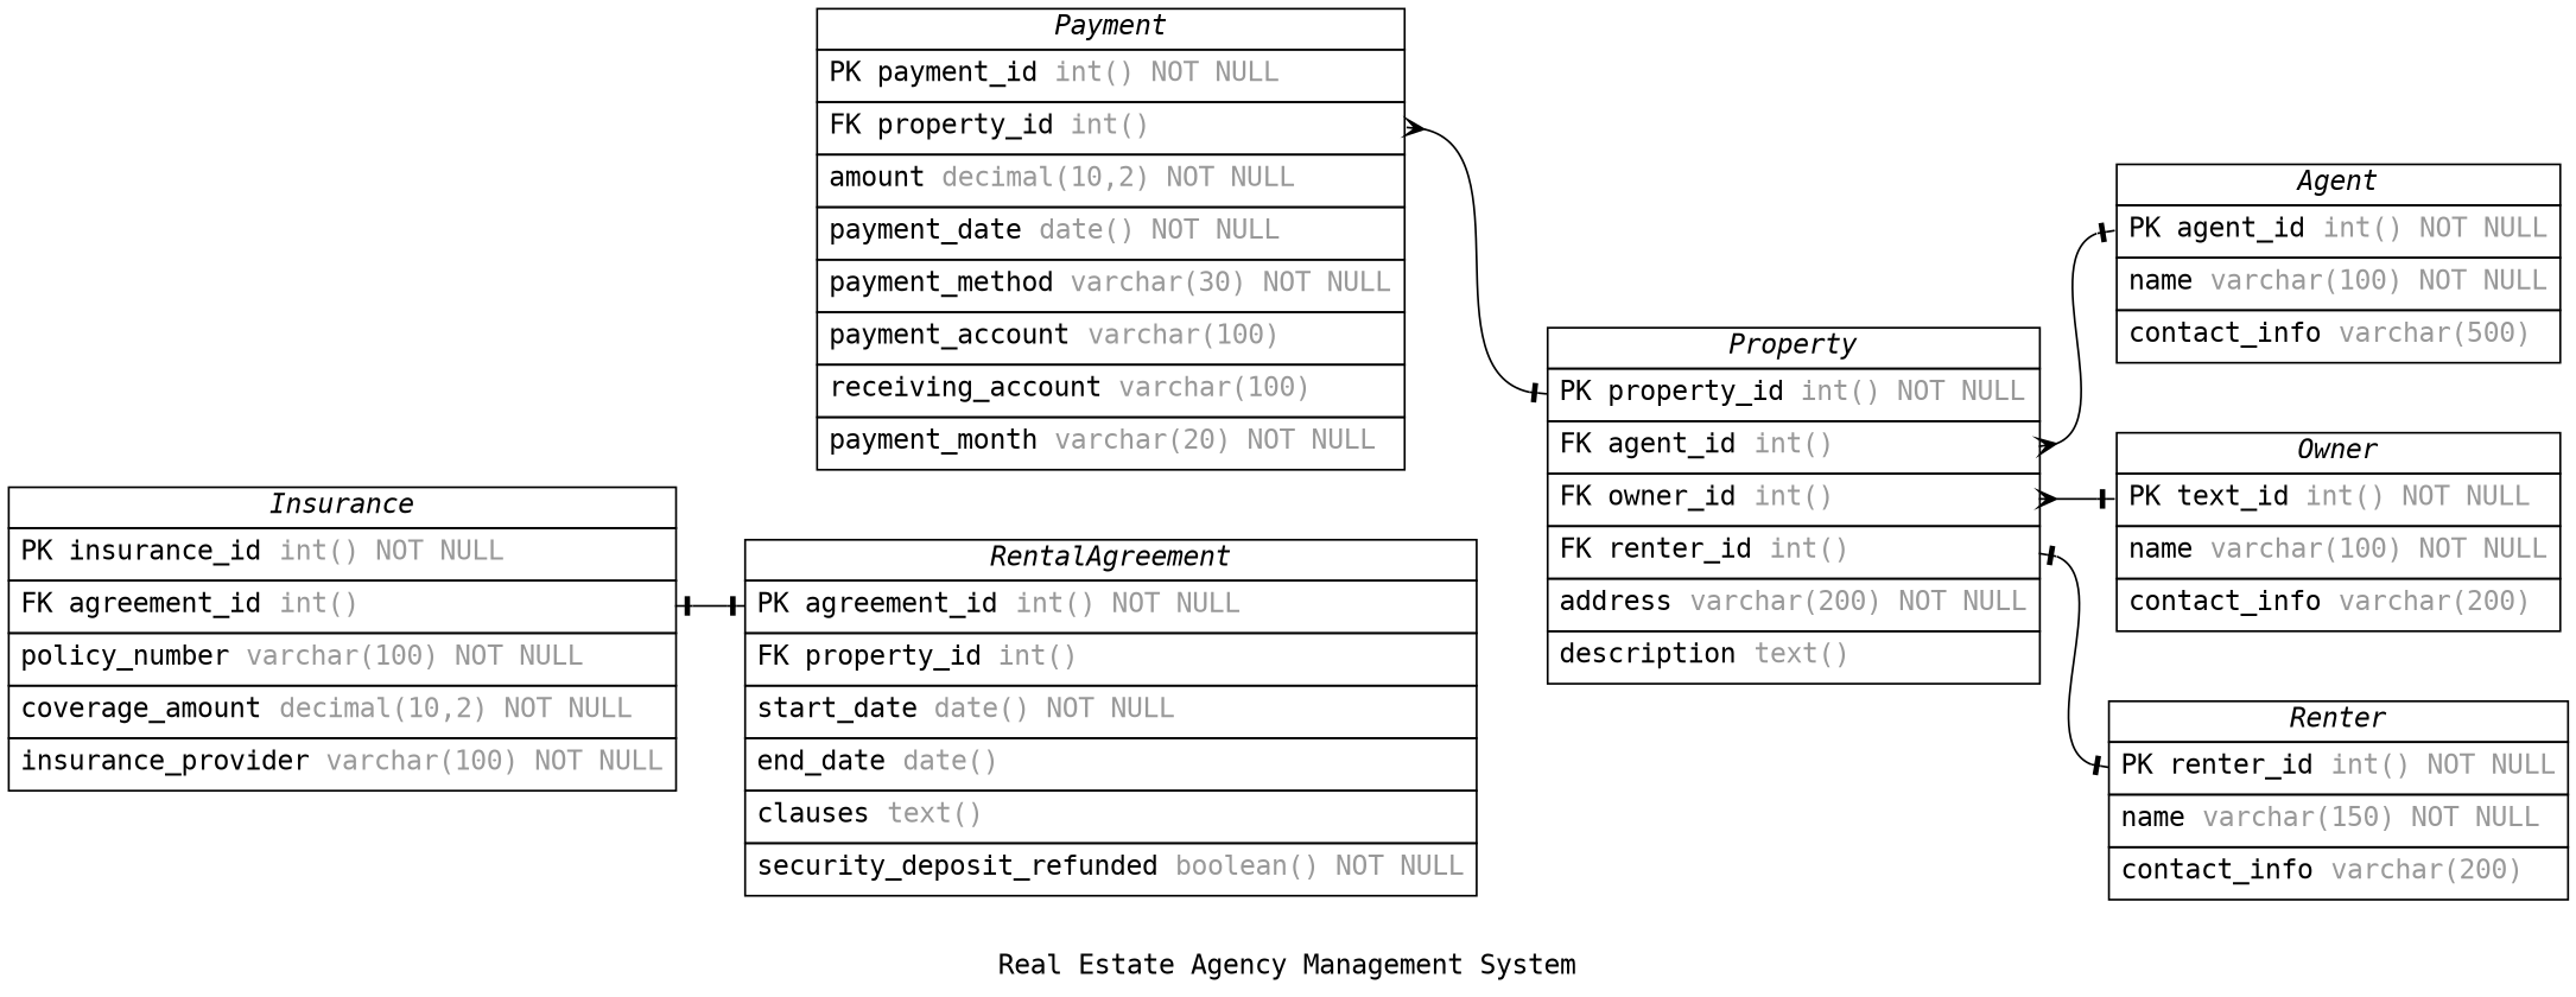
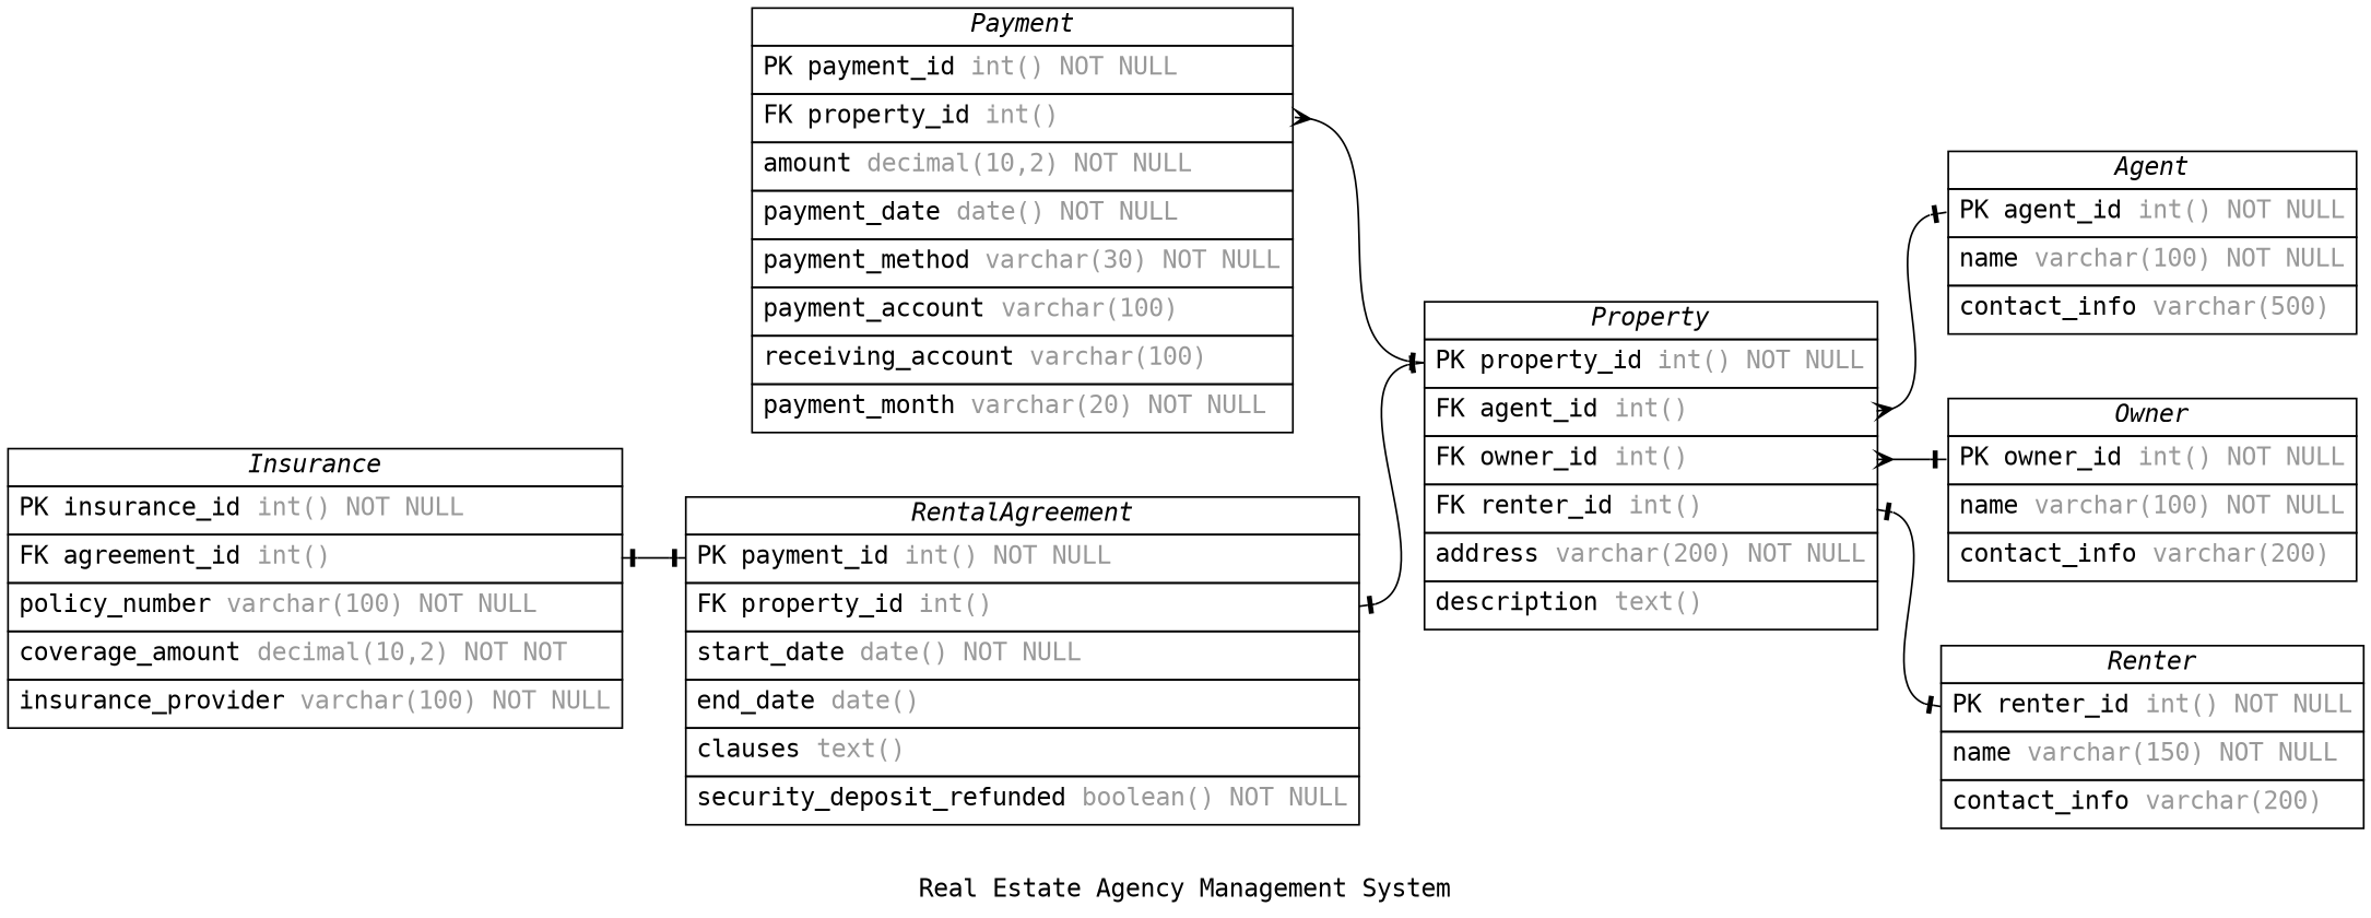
  digraph {
    concentrate=true
    fontname="DejaVu Sans Mono"
    label="Real Estate Agency Management System"
    nodesep=0.5
    rankdir=LR
    splines=spline
    node [fontname="DejaVu Sans Mono" shape=plain]
    edge [arrowhead=noneotee arrowsize=0.9 arrowtail=ocrow dir=both fontname="DejaVu Sans Mono" fontsize=12 headport=property_id labelangle=32 labeldistance=1.8 penwidth=1.0 tailport=property_id]
    n1 [label=<         <table border="0" cellborder="1" cellspacing="0" >         <tr><td><i>Agent</i></td></tr>         <tr><td port="agent_id" align="left" cellpadding="5">PK agent_id <font color="grey60">int() NOT NULL</font></td></tr>         <tr><td port="name" align="left" cellpadding="5">name <font color="grey60">varchar(100) NOT NULL</font></td></tr>         <tr><td port="contact_info" align="left" cellpadding="5">contact_info <font color="grey60">varchar(500)</font></td></tr>     </table>>]
-   n2 [label=<         <table border="0" cellborder="1" cellspacing="0" >         <tr><td><i>Owner</i></td></tr>         <tr><td port="owner_id" align="left" cellpadding="5">PK text_id <font color="grey60">int() NOT NULL</font></td></tr>         <tr><td port="name" align="left" cellpadding="5">name <font color="grey60">varchar(100) NOT NULL</font></td></tr>         <tr><td port="contact_info" align="left" cellpadding="5">contact_info <font color="grey60">varchar(200)</font></td></tr>     </table>>]
+   n2 [label=<         <table border="0" cellborder="1" cellspacing="0" >         <tr><td><i>Owner</i></td></tr>         <tr><td port="owner_id" align="left" cellpadding="5">PK owner_id <font color="grey60">int() NOT NULL</font></td></tr>         <tr><td port="name" align="left" cellpadding="5">name <font color="grey60">varchar(100) NOT NULL</font></td></tr>         <tr><td port="contact_info" align="left" cellpadding="5">contact_info <font color="grey60">varchar(200)</font></td></tr>     </table>>]
    n3 [label=<         <table border="0" cellborder="1" cellspacing="0" >         <tr><td><i>Renter</i></td></tr>         <tr><td port="renter_id" align="left" cellpadding="5">PK renter_id <font color="grey60">int() NOT NULL</font></td></tr>         <tr><td port="name" align="left" cellpadding="5">name <font color="grey60">varchar(150) NOT NULL</font></td></tr>         <tr><td port="contact_info" align="left" cellpadding="5">contact_info <font color="grey60">varchar(200)</font></td></tr>     </table>>]
    n4 [label=<         <table border="0" cellborder="1" cellspacing="0" >         <tr><td><i>Property</i></td></tr>         <tr><td port="property_id" align="left" cellpadding="5">PK property_id <font color="grey60">int() NOT NULL</font></td></tr>         <tr><td port="agent_id" align="left" cellpadding="5">FK agent_id <font color="grey60">int()</font></td></tr>         <tr><td port="owner_id" align="left" cellpadding="5">FK owner_id <font color="grey60">int()</font></td></tr>         <tr><td port="renter_id" align="left" cellpadding="5">FK renter_id <font color="grey60">int()</font></td></tr>         <tr><td port="address" align="left" cellpadding="5">address <font color="grey60">varchar(200) NOT NULL</font></td></tr>         <tr><td port="description" align="left" cellpadding="5">description <font color="grey60">text()</font></td></tr>     </table>>]
    n5 [label=<         <table border="0" cellborder="1" cellspacing="0" >         <tr><td><i>Payment</i></td></tr>         <tr><td port="payment_id" align="left" cellpadding="5">PK payment_id <font color="grey60">int() NOT NULL</font></td></tr>         <tr><td port="property_id" align="left" cellpadding="5">FK property_id <font color="grey60">int()</font></td></tr>         <tr><td port="amount" align="left" cellpadding="5">amount <font color="grey60">decimal(10,2) NOT NULL</font></td></tr>         <tr><td port="payment_date" align="left" cellpadding="5">payment_date <font color="grey60">date() NOT NULL</font></td></tr>         <tr><td port="payment_method" align="left" cellpadding="5">payment_method <font color="grey60">varchar(30) NOT NULL</font></td></tr>         <tr><td port="payment_account" align="left" cellpadding="5">payment_account <font color="grey60">varchar(100)</font></td></tr>         <tr><td port="receiving_account" align="left" cellpadding="5">receiving_account <font color="grey60">varchar(100)</font></td></tr>         <tr><td port="payment_month" align="left" cellpadding="5">payment_month <font color="grey60">varchar(20) NOT NULL</font></td></tr>     </table>>]
-   n6 [label=<         <table border="0" cellborder="1" cellspacing="0" >         <tr><td><i>RentalAgreement</i></td></tr>         <tr><td port="agreement_id" align="left" cellpadding="5">PK agreement_id <font color="grey60">int() NOT NULL</font></td></tr>         <tr><td port="property_id" align="left" cellpadding="5">FK property_id <font color="grey60">int()</font></td></tr>         <tr><td port="start_date" align="left" cellpadding="5">start_date <font color="grey60">date() NOT NULL</font></td></tr>         <tr><td port="end_date" align="left" cellpadding="5">end_date <font color="grey60">date()</font></td></tr>         <tr><td port="clauses" align="left" cellpadding="5">clauses <font color="grey60">text()</font></td></tr>         <tr><td port="security_deposit_refunded" align="left" cellpadding="5">security_deposit_refunded <font color="grey60">boolean() NOT NULL</font></td></tr>     </table>>]
-   n7 [label=<         <table border="0" cellborder="1" cellspacing="0" >         <tr><td><i>Insurance</i></td></tr>         <tr><td port="insurance_id" align="left" cellpadding="5">PK insurance_id <font color="grey60">int() NOT NULL</font></td></tr>         <tr><td port="agreement_id" align="left" cellpadding="5">FK agreement_id <font color="grey60">int()</font></td></tr>         <tr><td port="policy_number" align="left" cellpadding="5">policy_number <font color="grey60">varchar(100) NOT NULL</font></td></tr>         <tr><td port="coverage_amount" align="left" cellpadding="5">coverage_amount <font color="grey60">decimal(10,2) NOT NULL</font></td></tr>         <tr><td port="insurance_provider" align="left" cellpadding="5">insurance_provider <font color="grey60">varchar(100) NOT NULL</font></td></tr>     </table>>]
+   n6 [label=<         <table border="0" cellborder="1" cellspacing="0" >         <tr><td><i>RentalAgreement</i></td></tr>         <tr><td port="agreement_id" align="left" cellpadding="5">PK payment_id <font color="grey60">int() NOT NULL</font></td></tr>         <tr><td port="property_id" align="left" cellpadding="5">FK property_id <font color="grey60">int()</font></td></tr>         <tr><td port="start_date" align="left" cellpadding="5">start_date <font color="grey60">date() NOT NULL</font></td></tr>         <tr><td port="end_date" align="left" cellpadding="5">end_date <font color="grey60">date()</font></td></tr>         <tr><td port="clauses" align="left" cellpadding="5">clauses <font color="grey60">text()</font></td></tr>         <tr><td port="security_deposit_refunded" align="left" cellpadding="5">security_deposit_refunded <font color="grey60">boolean() NOT NULL</font></td></tr>     </table>>]
+   n7 [label=<         <table border="0" cellborder="1" cellspacing="0" >         <tr><td><i>Insurance</i></td></tr>         <tr><td port="insurance_id" align="left" cellpadding="5">PK insurance_id <font color="grey60">int() NOT NULL</font></td></tr>         <tr><td port="agreement_id" align="left" cellpadding="5">FK agreement_id <font color="grey60">int()</font></td></tr>         <tr><td port="policy_number" align="left" cellpadding="5">policy_number <font color="grey60">varchar(100) NOT NULL</font></td></tr>         <tr><td port="coverage_amount" align="left" cellpadding="5">coverage_amount <font color="grey60">decimal(10,2) NOT NOT</font></td></tr>         <tr><td port="insurance_provider" align="left" cellpadding="5">insurance_provider <font color="grey60">varchar(100) NOT NULL</font></td></tr>     </table>>]
    n4 -> n1 [headport=agent_id tailport=agent_id]
    n4 -> n2 [headport=owner_id tailport=owner_id]
    n4 -> n3 [arrowtail=noneotee headport=renter_id tailport=renter_id]
    n5 -> n4
+   n6 -> n4 [arrowtail=noneotee]
    n7 -> n6 [arrowtail=noneotee headport=agreement_id tailport=agreement_id]
  }
